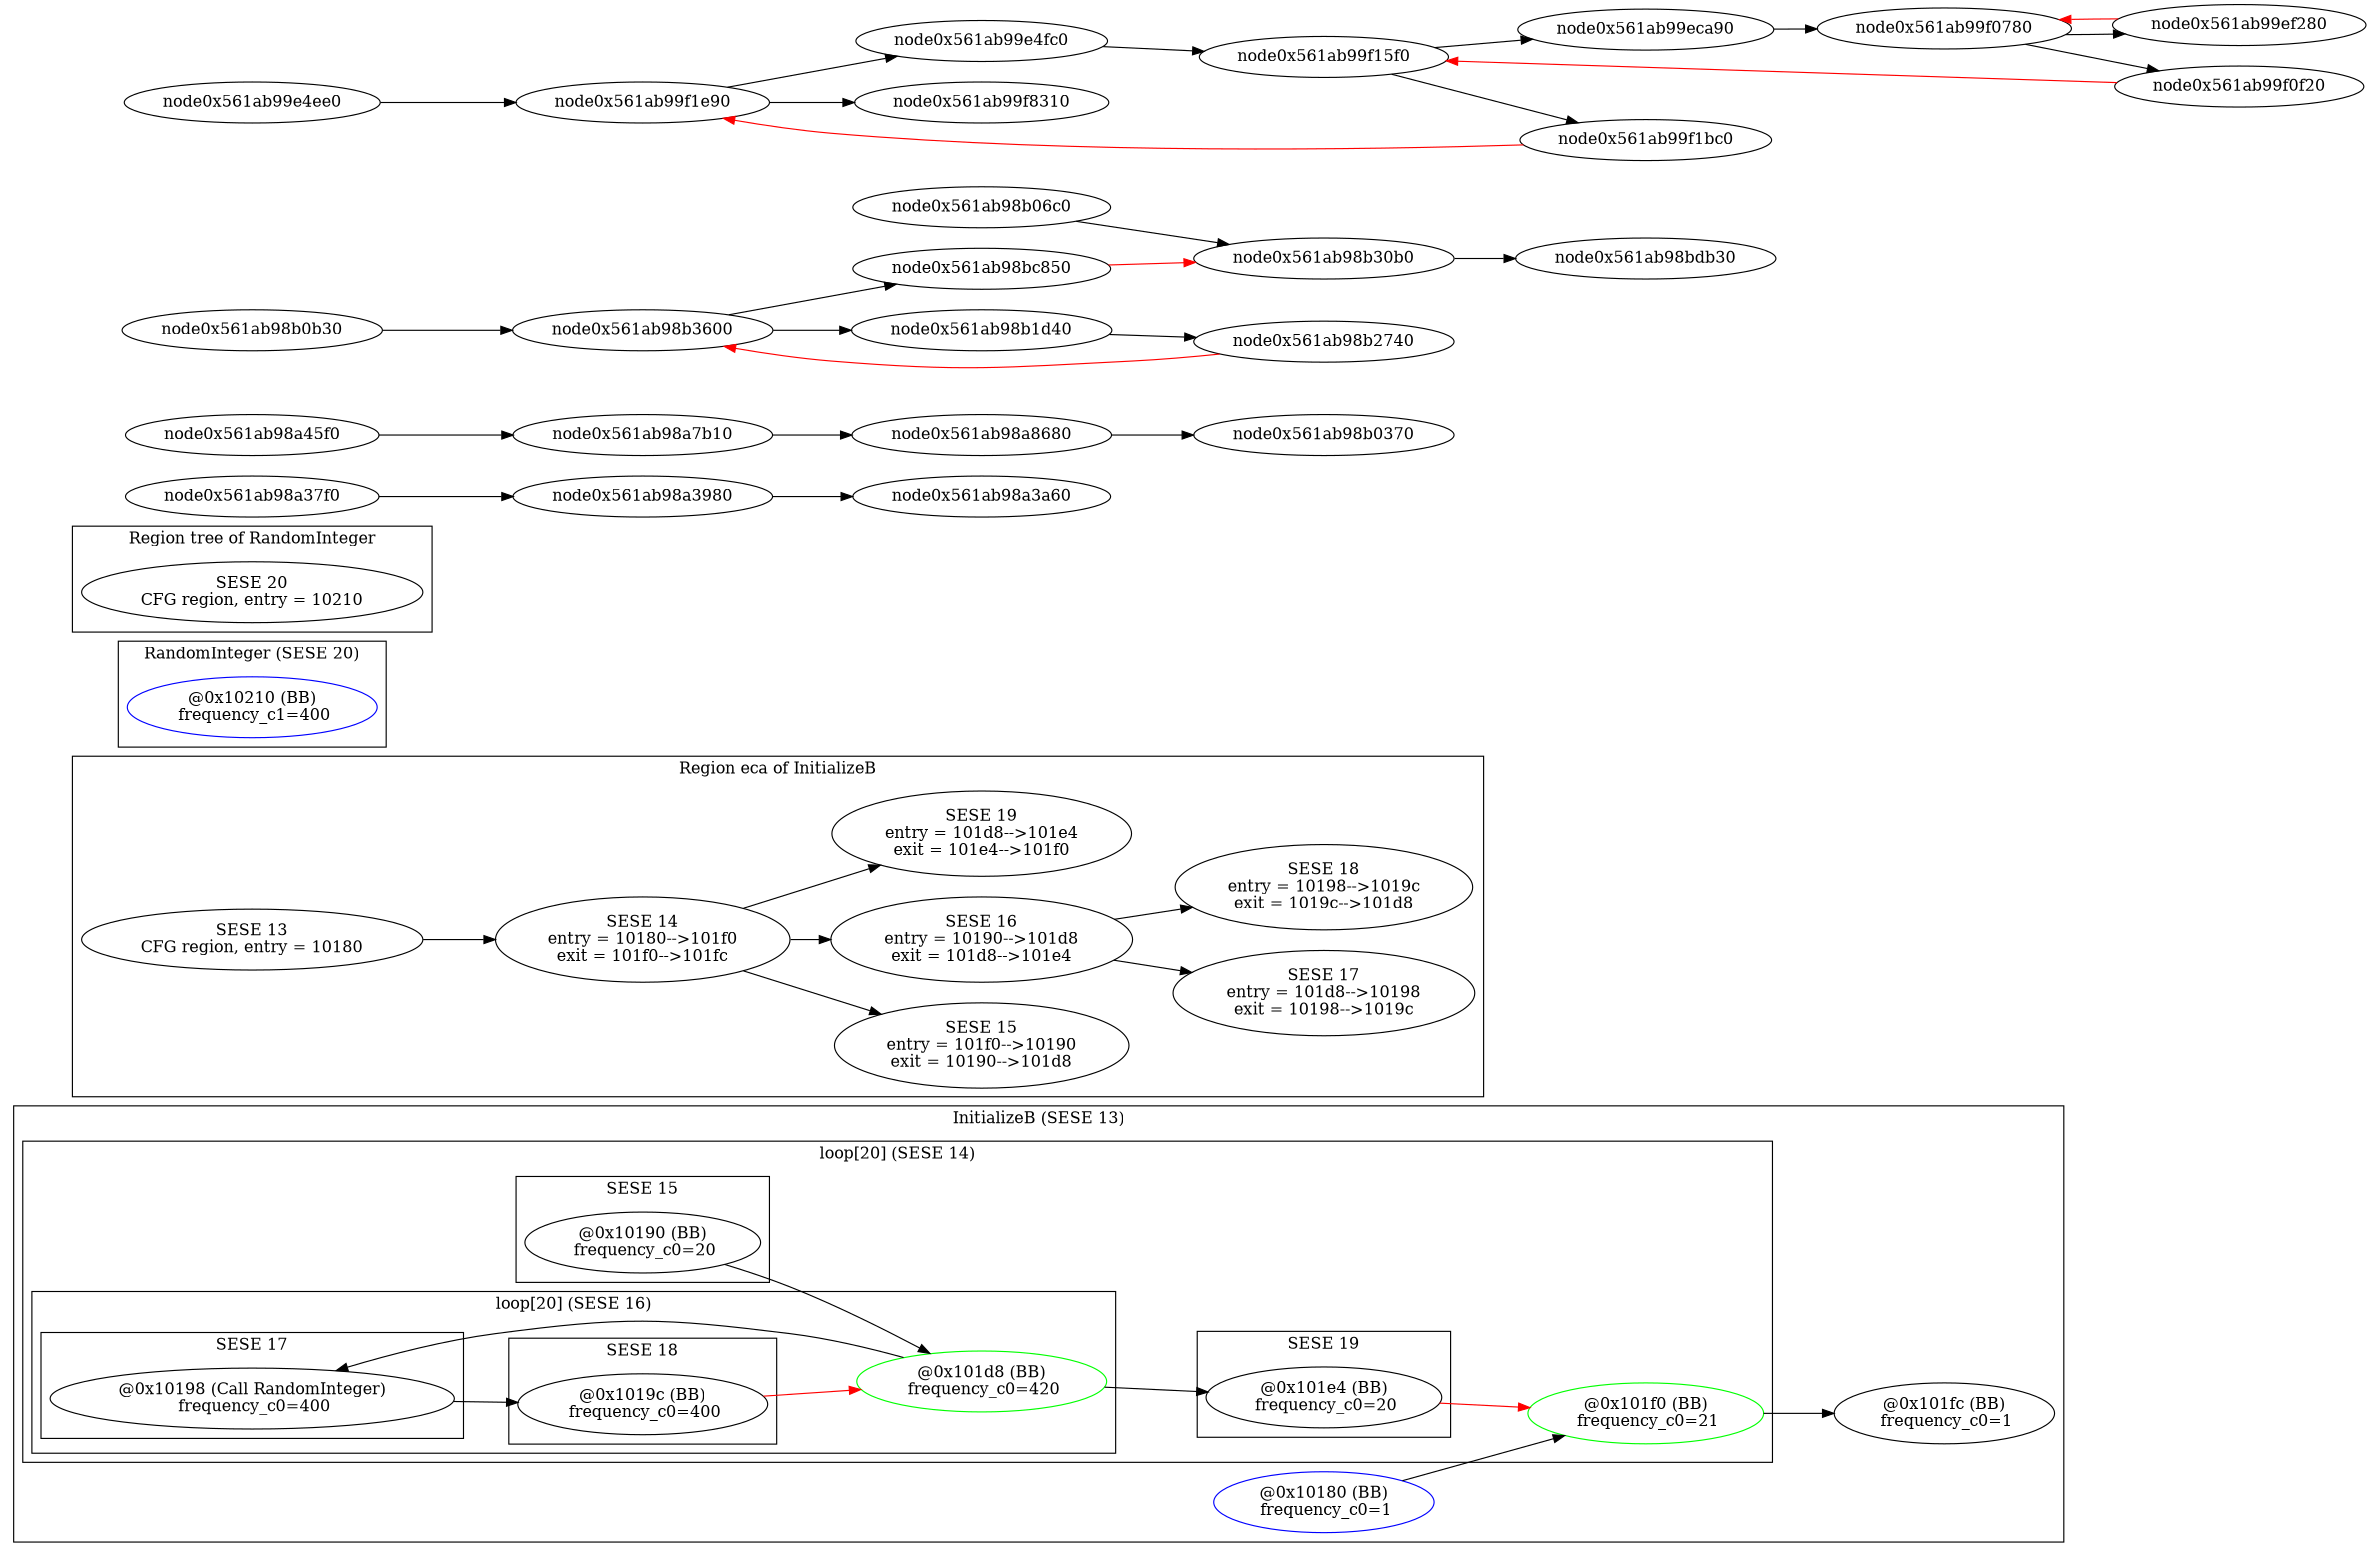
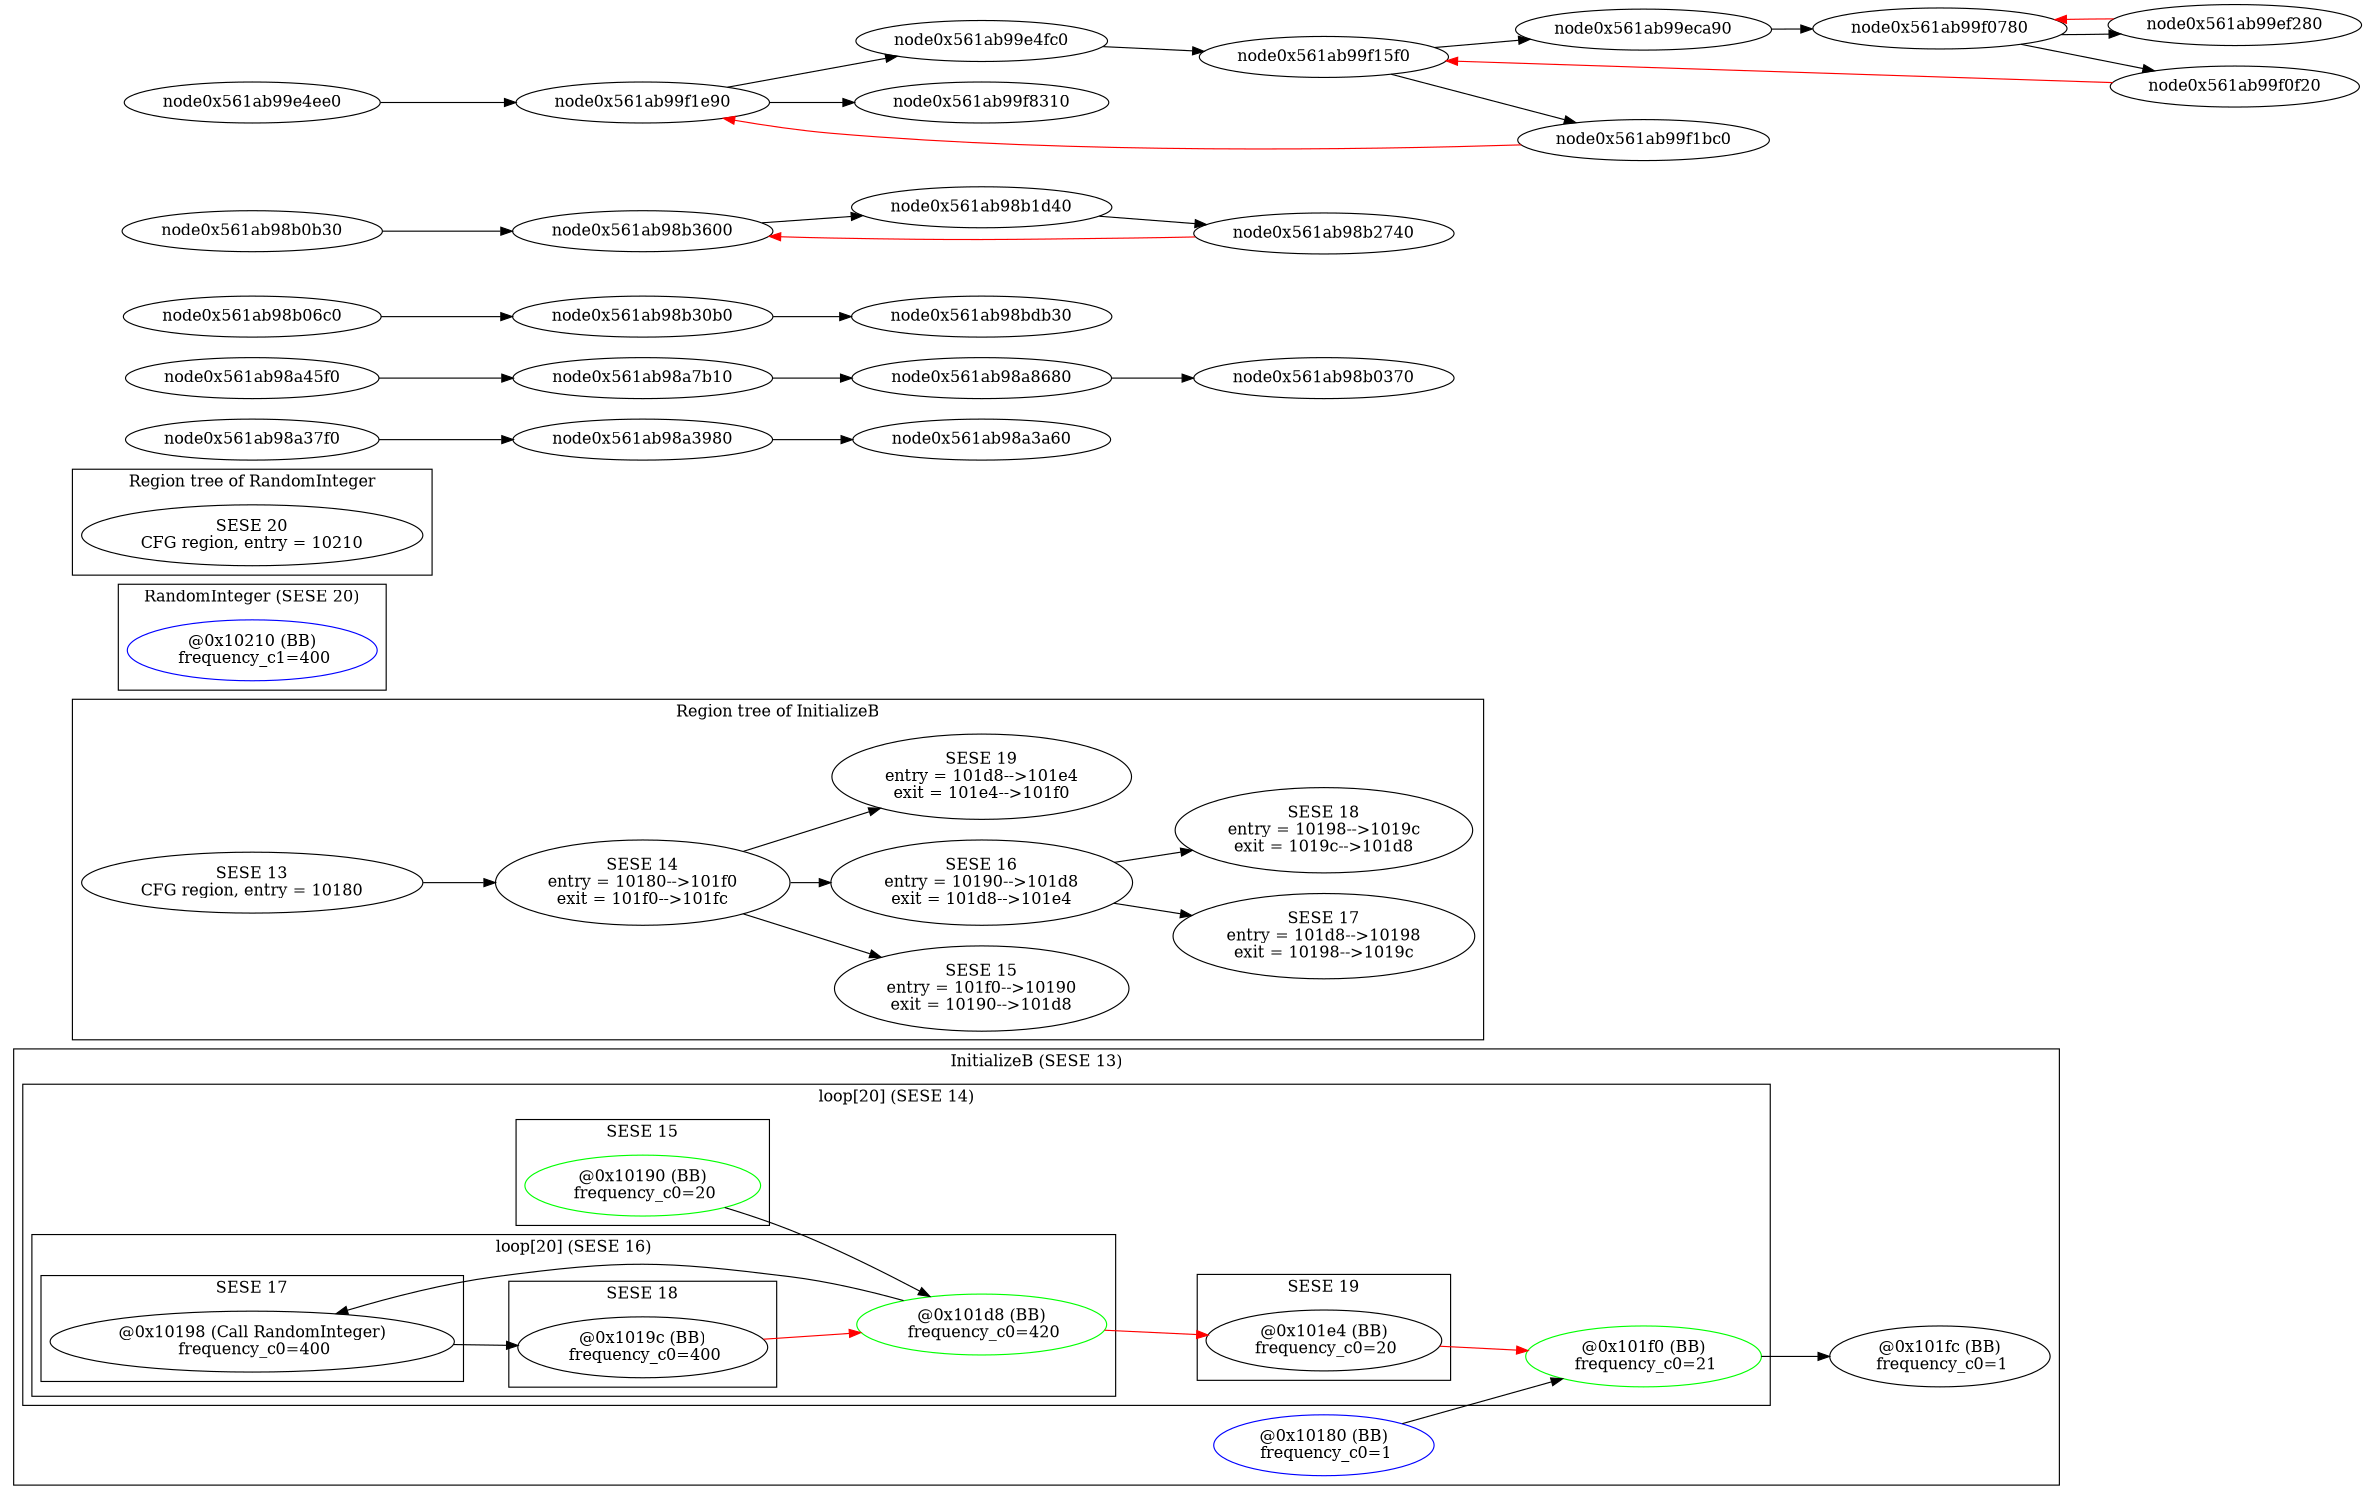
  digraph {
    rankdir=LR
-   n1 [label="@0x10190 (BB)\n frequency_c0=20\n"]
+   n1 [label="@0x10190 (BB)\n frequency_c0=20\n" color=green]
    n2 [label="@0x10198 (Call RandomInteger)\n frequency_c0=400\n"]
    n3 [label="@0x1019c (BB)\n frequency_c0=400\n"]
    n4 [color=green label="@0x101d8 (BB)\n frequency_c0=420\n"]
    n5 [label="@0x101e4 (BB)\n frequency_c0=20\n"]
    n6 [color=green label="@0x101f0 (BB)\n frequency_c0=21\n"]
    n7 [color=blue label="@0x10180 (BB)\n frequency_c0=1\n"]
    n8 [label="@0x101fc (BB)\n frequency_c0=1\n"]
    n9 [label="SESE 13\nCFG region, entry = 10180"]
    n10 [label="SESE 14\nentry = 10180-->101f0\nexit = 101f0-->101fc"]
    n11 [label="SESE 15\nentry = 101f0-->10190\nexit = 10190-->101d8"]
    n12 [label="SESE 16\nentry = 10190-->101d8\nexit = 101d8-->101e4"]
    n13 [label="SESE 19\nentry = 101d8-->101e4\nexit = 101e4-->101f0"]
    n14 [label="SESE 17\nentry = 101d8-->10198\nexit = 10198-->1019c"]
    n15 [label="SESE 18\nentry = 10198-->1019c\nexit = 1019c-->101d8"]
    n16 [color=blue label="@0x10210 (BB)\n frequency_c1=400\n"]
    n17 [label="SESE 20\nCFG region, entry = 10210"]
    node0x561ab98a37f0
    node0x561ab98a3980
    node0x561ab98a3a60
    node0x561ab98a45f0
    node0x561ab98a7b10
    node0x561ab98a8680
    node0x561ab98b0370
    node0x561ab98b06c0
    node0x561ab98b30b0
    node0x561ab98bdb30
    node0x561ab98b0b30
    node0x561ab98b3600
    node0x561ab98b1d40
-   node0x561ab98bc850
    node0x561ab98b2740
    node0x561ab99e4ee0
    node0x561ab99f1e90
    node0x561ab99e4fc0
    node0x561ab99f8310
    node0x561ab99f15f0
    node0x561ab99eca90
    node0x561ab99f1bc0
    node0x561ab99f0780
    node0x561ab99ef280
    node0x561ab99f0f20
    subgraph cluster_1 {
      label="InitializeB (SESE 13)"
      n7
      n8
      subgraph cluster_2 {
        label="loop[20] (SESE 14)"
        n6
        subgraph cluster_3 {
          label="SESE 15"
          n1
        }
        subgraph cluster_4 {
          label="loop[20] (SESE 16)"
          n4
          subgraph cluster_5 {
            label="SESE 17"
            n2
          }
          subgraph cluster_6 {
            label="SESE 18"
            n3
          }
        }
        subgraph cluster_7 {
          label="SESE 19"
          n5
        }
      }
    }
    subgraph cluster_8 {
-     label="Region eca of InitializeB"
+     label="Region tree of InitializeB"
      n9
      n10
      n11
      n12
      n13
      n14
      n15
    }
    subgraph cluster_9 {
      label="RandomInteger (SESE 20)"
      n16
    }
    subgraph cluster_10 {
      label="Region tree of RandomInteger"
      n17
    }
    n1 -> n4
    n2 -> n3
    n3 -> n4 [color=red]
    n4 -> n2
-   n4 -> n5
+   n4 -> n5 [color=red]
    n5 -> n6 [color=red]
    n6 -> n8
    n7 -> n6
    n9 -> n10
    n10 -> n11
    n10 -> n12
    n10 -> n13
    n12 -> n14
    n12 -> n15
    node0x561ab98a37f0 -> node0x561ab98a3980
    node0x561ab98a3980 -> node0x561ab98a3a60
    node0x561ab98a45f0 -> node0x561ab98a7b10
    node0x561ab98a7b10 -> node0x561ab98a8680
    node0x561ab98a8680 -> node0x561ab98b0370
    node0x561ab98b06c0 -> node0x561ab98b30b0
    node0x561ab98b30b0 -> node0x561ab98bdb30
    node0x561ab98b0b30 -> node0x561ab98b3600
    node0x561ab98b3600 -> node0x561ab98b1d40
-   node0x561ab98b3600 -> node0x561ab98bc850
    node0x561ab98b1d40 -> node0x561ab98b2740
-   node0x561ab98bc850 -> node0x561ab98b30b0 [color=red]
    node0x561ab98b2740 -> node0x561ab98b3600 [color=red]
    node0x561ab99e4ee0 -> node0x561ab99f1e90
    node0x561ab99f1e90 -> node0x561ab99e4fc0
    node0x561ab99f1e90 -> node0x561ab99f8310
    node0x561ab99e4fc0 -> node0x561ab99f15f0
    node0x561ab99f15f0 -> node0x561ab99eca90
    node0x561ab99f15f0 -> node0x561ab99f1bc0
    node0x561ab99eca90 -> node0x561ab99f0780
    node0x561ab99f1bc0 -> node0x561ab99f1e90 [color=red]
    node0x561ab99f0780 -> node0x561ab99ef280
    node0x561ab99f0780 -> node0x561ab99f0f20
    node0x561ab99ef280 -> node0x561ab99f0780 [color=red]
    node0x561ab99f0f20 -> node0x561ab99f15f0 [color=red]
  }
